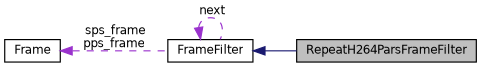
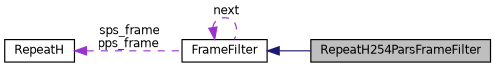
  digraph {
    rankdir=LR
    node [color=black fillcolor=white fontname=Helvetica fontsize=10 shape=record style=filled]
    edge [color=darkorchid3 dir=back fontname=Helvetica fontsize=10 labelfontname=Helvetica labelfontsize=10 style=dashed]
-   n1 [fillcolor=grey75 fontcolor=black height=0.2 label=RepeatH264ParsFrameFilter width=0.4]
+   n1 [fillcolor=grey75 fontcolor=black height=0.2 label=RepeatH254ParsFrameFilter width=0.4]
    n2 [height=0.2 label=FrameFilter width=0.4]
-   n3 [height=0.2 label=Frame width=0.4]
+   n3 [height=0.2 label=RepeatH width=0.4]
    n2 -> n1 [color=midnightblue style=solid]
    n2 -> n2 [label=" next"]
    n3 -> n2 [label=" sps_frame\npps_frame"]
  }
